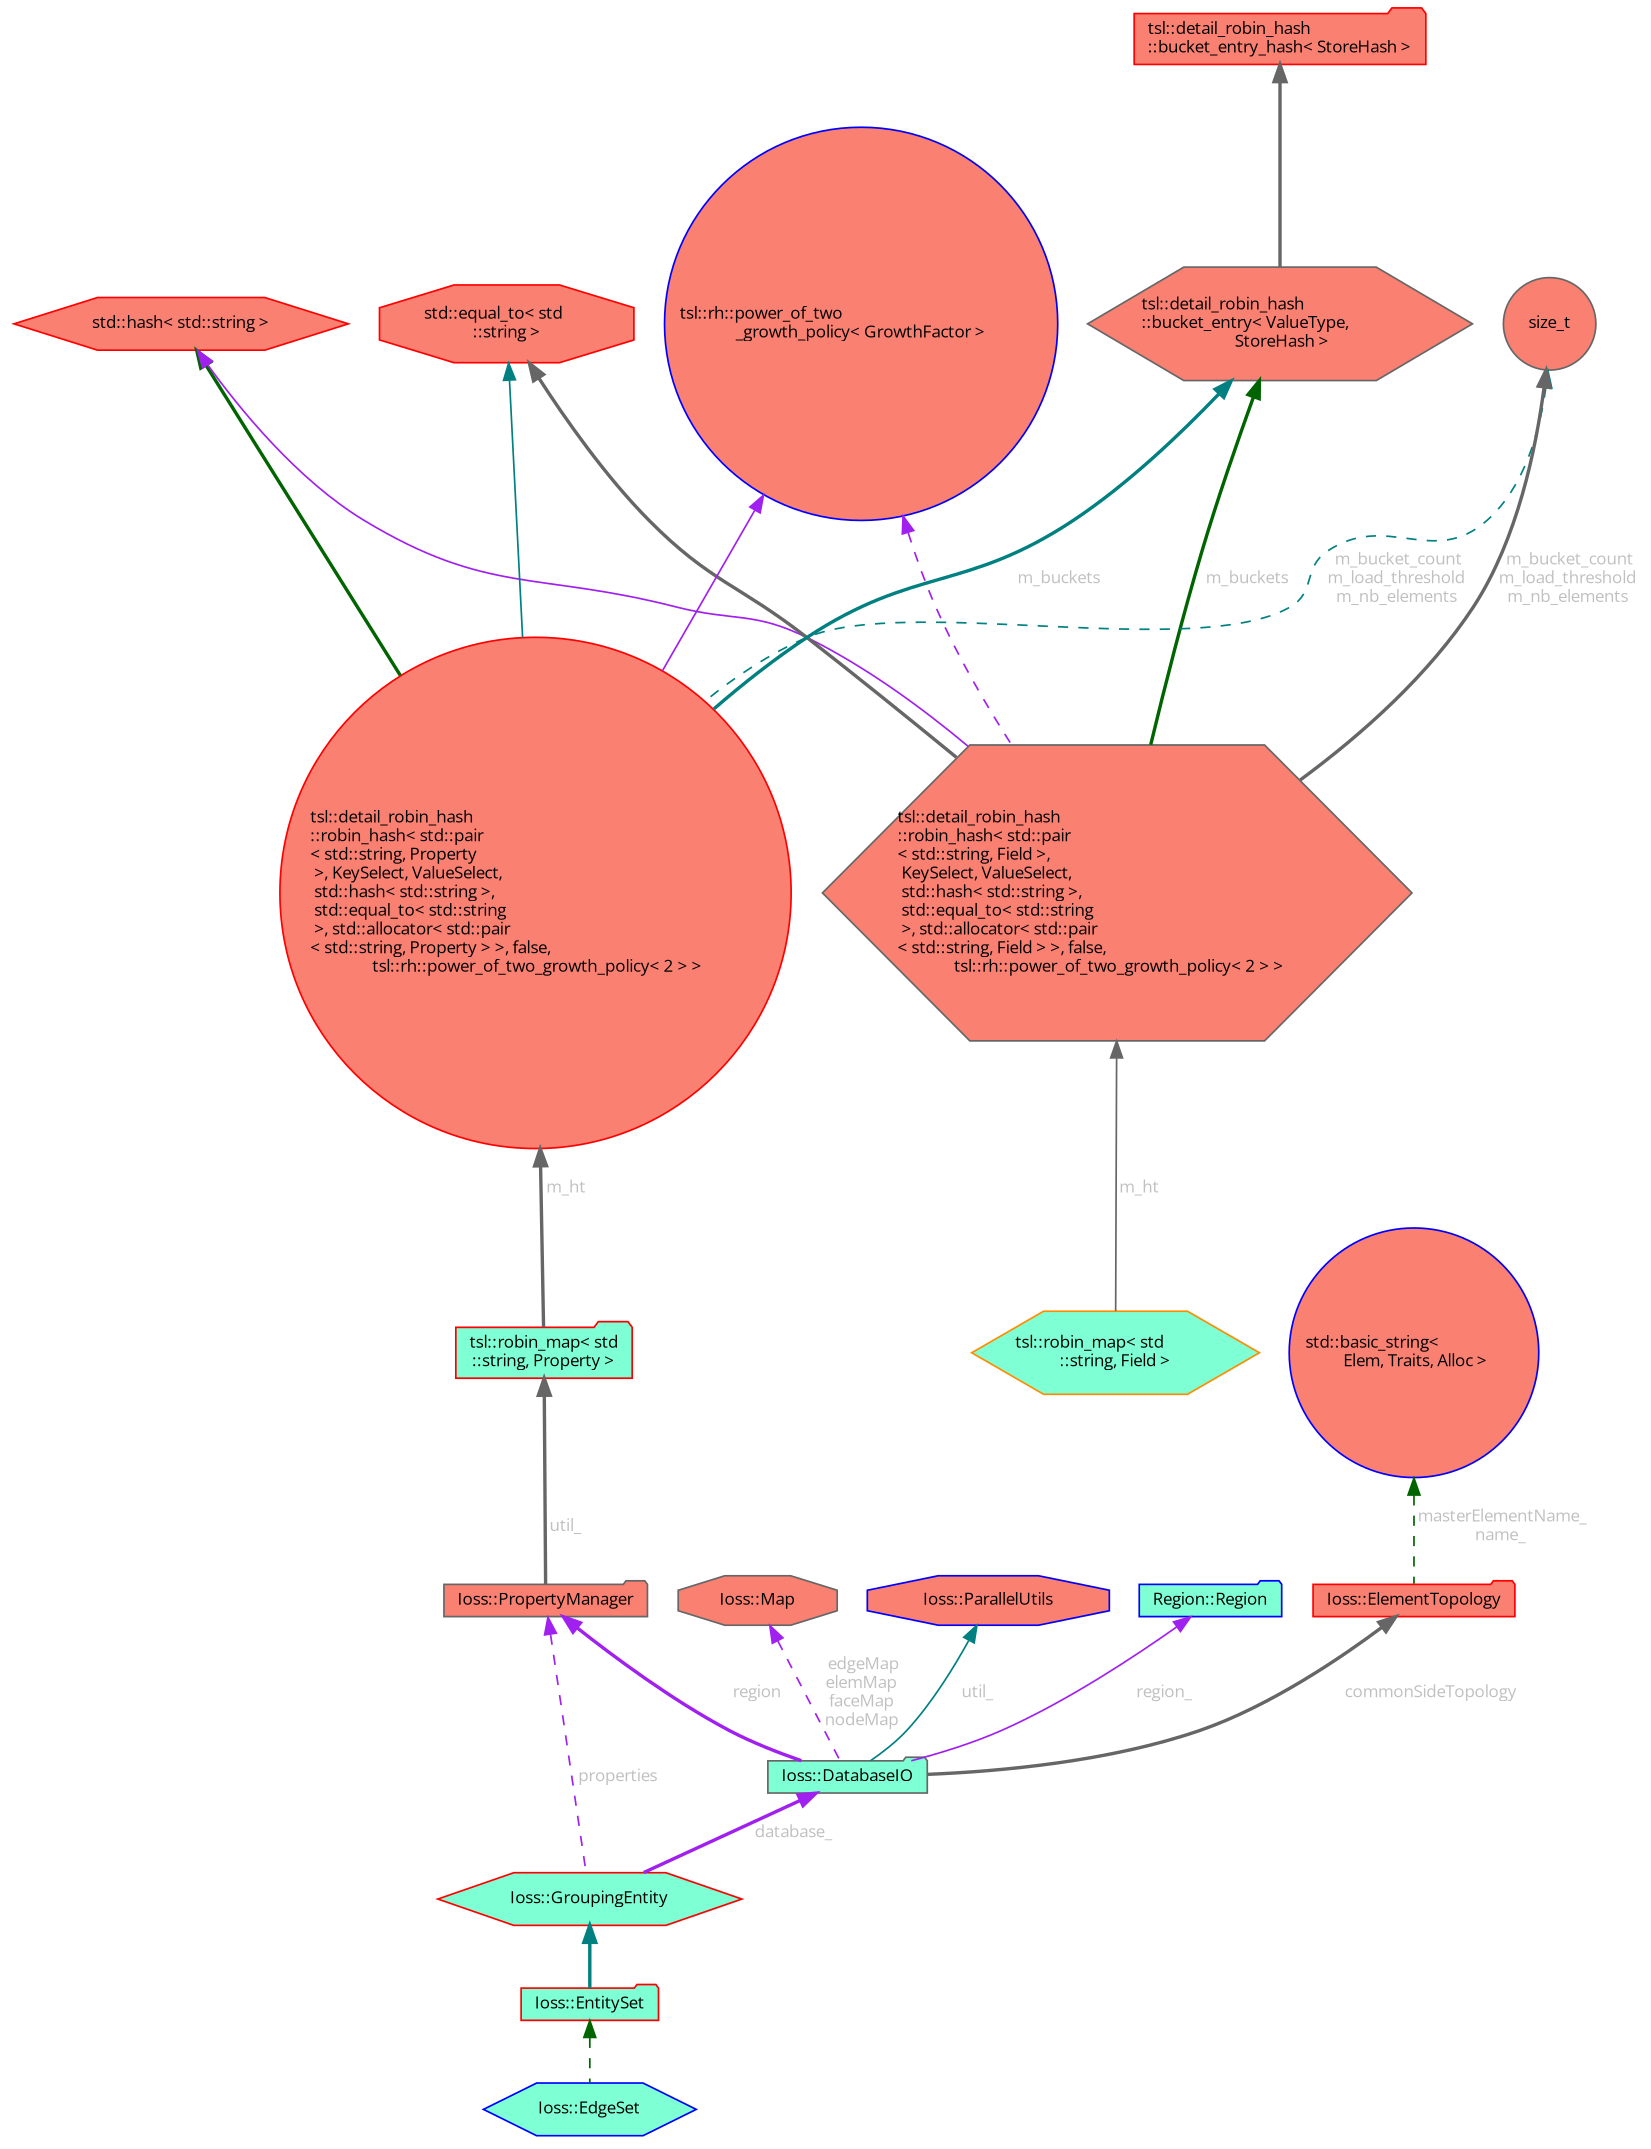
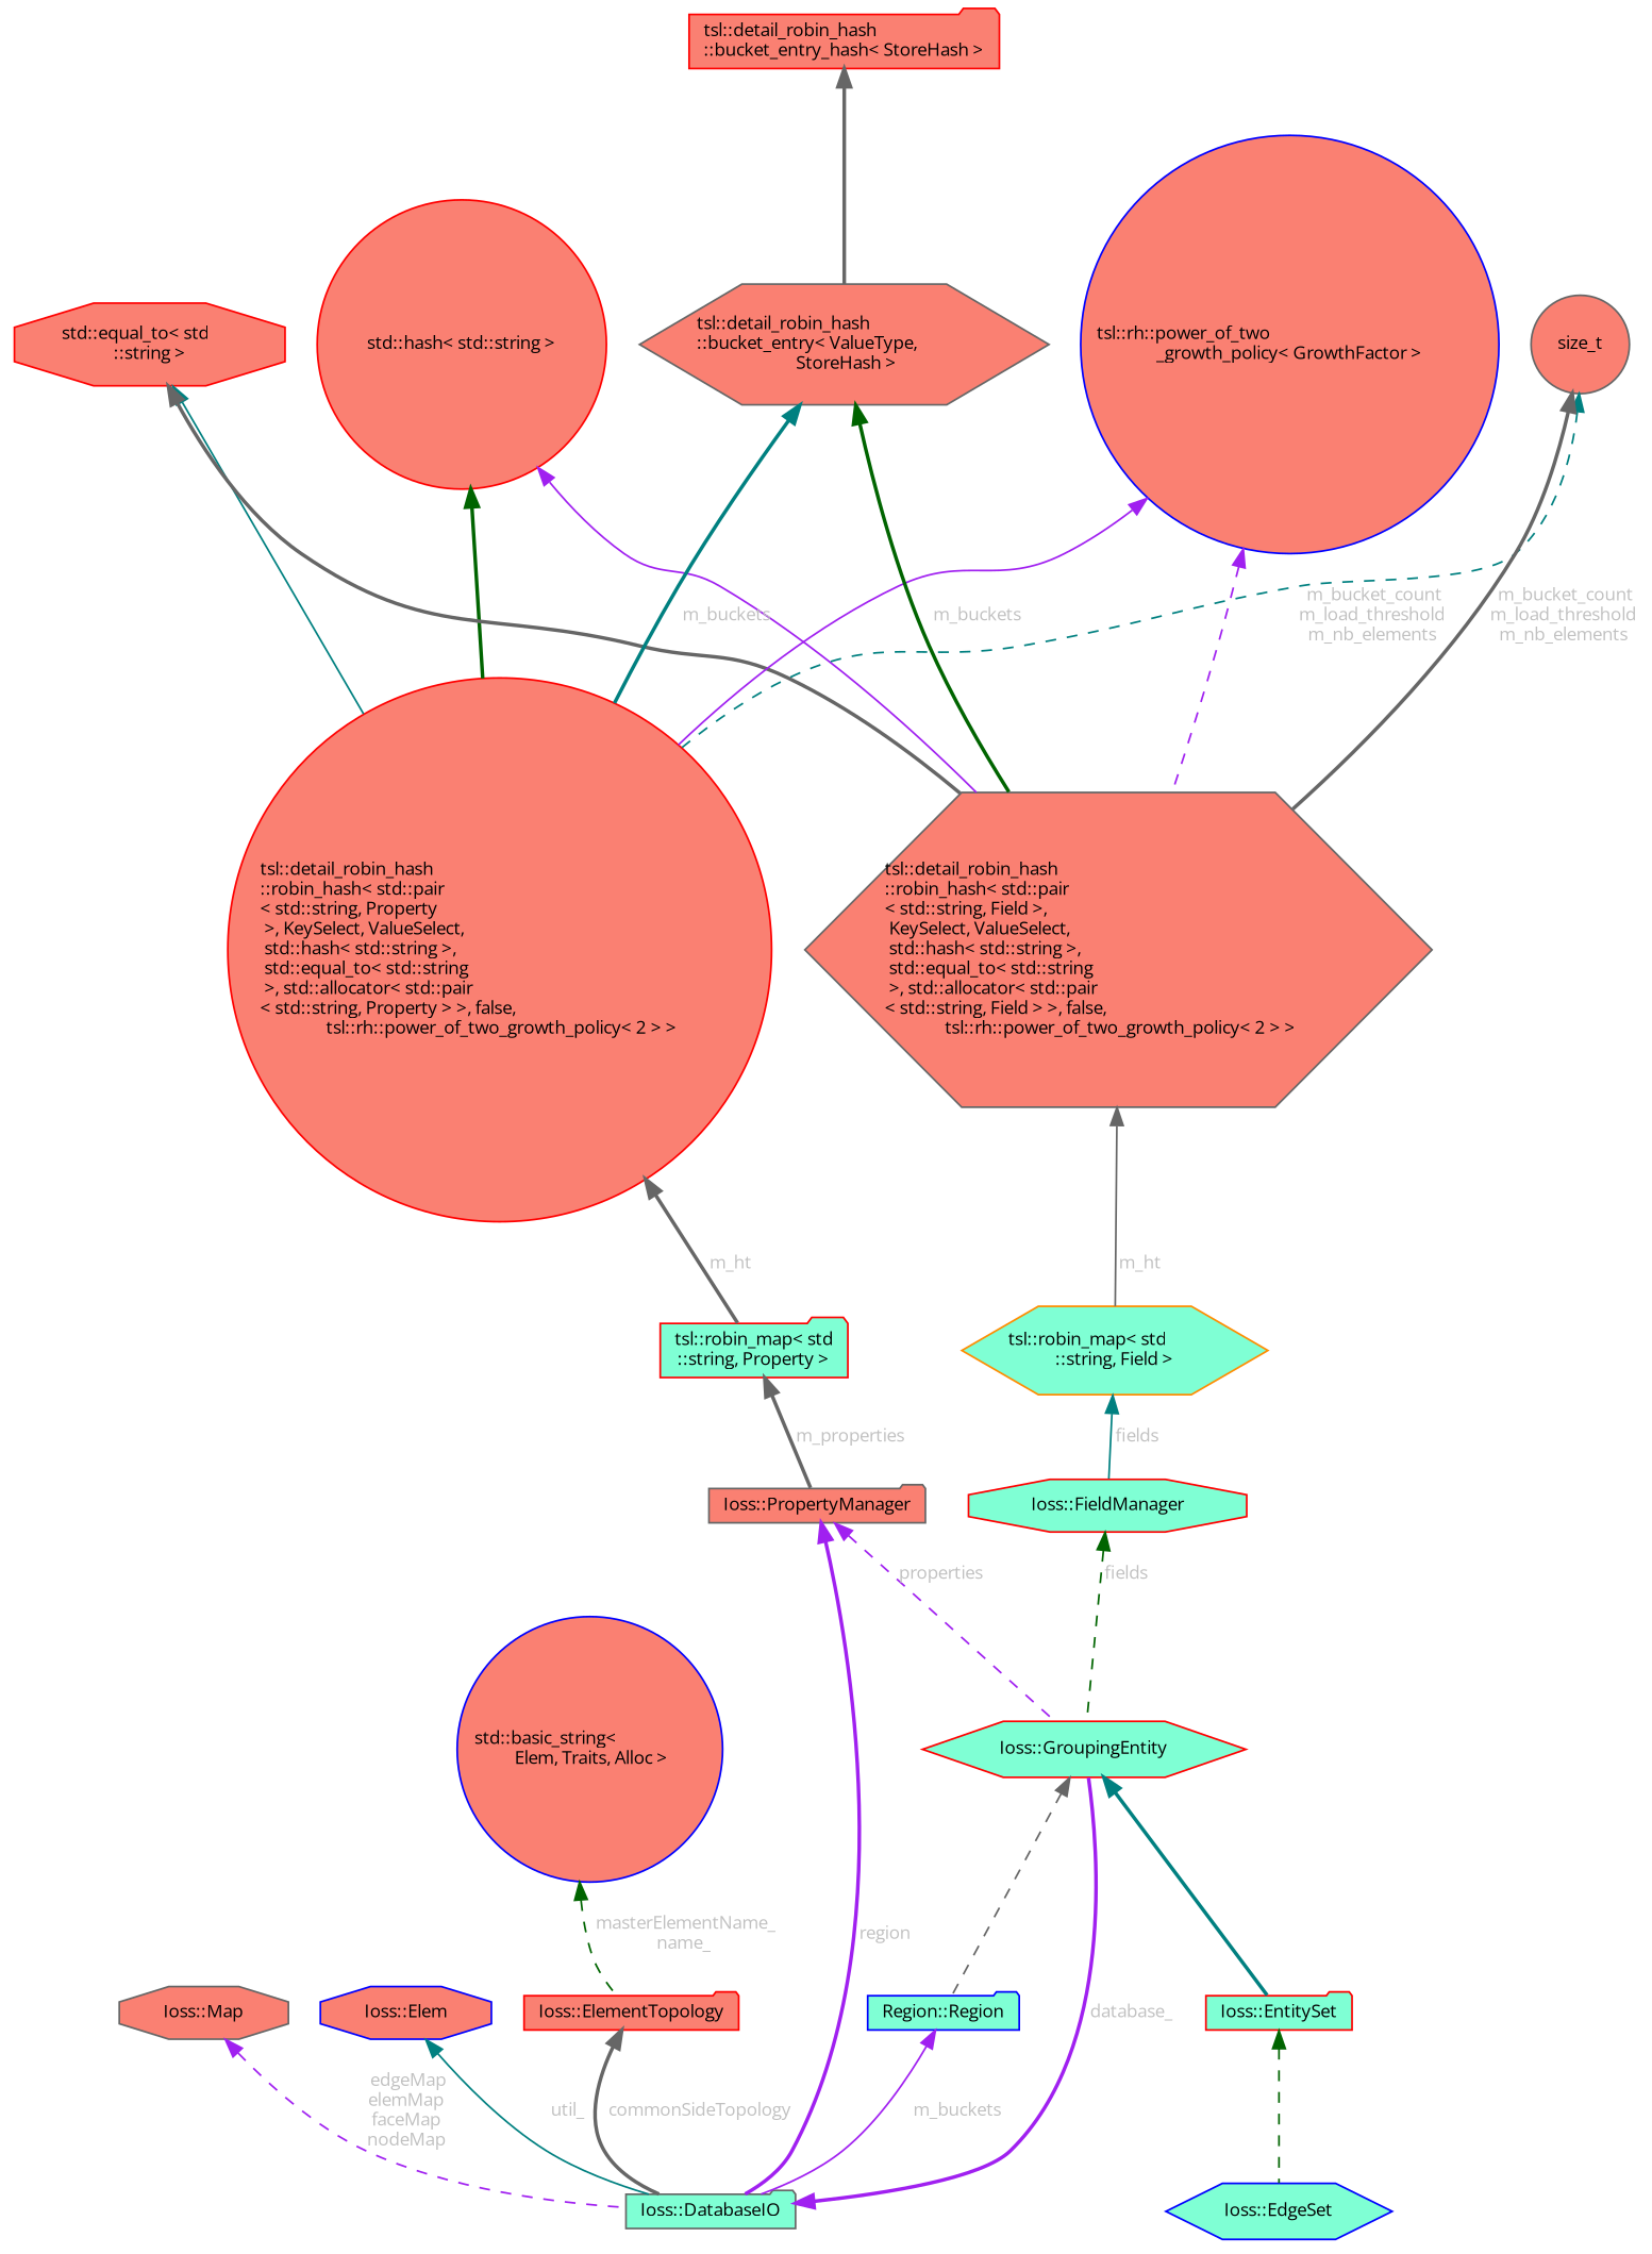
  digraph {
    fontname="Open Sans"
    rankdir=TB
    node [color=red fillcolor=salmon fontname="Open Sans" fontsize=10 shape=folder style=filled]
    edge [color=gray40 dir=back fontname="Open Sans" fontsize=10 labelfontname=Helvetica labelfontsize=10 style=bold fontcolor=grey]
    n1 [color=blue fillcolor=aquamarine fontcolor=black height=0.2 label="Ioss::EdgeSet" shape=hexagon width=0.4]
    n2 [fillcolor=aquamarine height=0.2 label="Ioss::EntitySet" width=0.4]
    n3 [fillcolor=aquamarine height=0.2 label="Ioss::GroupingEntity" shape=hexagon width=0.4]
    n4 [color=blue fillcolor=aquamarine height=0.2 label="Region::Region" width=0.4]
    n5 [color=gray40 fillcolor=aquamarine height=0.2 label="Ioss::DatabaseIO" width=0.4]
    n6 [color=gray40 height=0.2 label="Ioss::PropertyManager" width=0.4]
    n7 [fillcolor=aquamarine height=0.2 label="tsl::robin_map\< std\l::string, Property \>" width=0.4]
    n8 [height=0.2 label="tsl::detail_robin_hash\l::robin_hash\< std::pair\l\< std::string, Property\l \>, KeySelect, ValueSelect,\l std::hash\< std::string \>,\l std::equal_to\< std::string\l \>, std::allocator\< std::pair\l\< std::string, Property \> \>, false,\l tsl::rh::power_of_two_growth_policy\< 2 \> \>" shape=circle width=0.4]
-   n9 [height=0.2 label="std::hash\< std::string \>" shape=hexagon width=0.4]
+   n9 [height=0.2 label="std::hash\< std::string \>" shape=circle width=0.4]
    n10 [color=gray40 height=0.2 label="tsl::detail_robin_hash\l::robin_hash\< std::pair\l\< std::string, Field \>,\l KeySelect, ValueSelect,\l std::hash\< std::string \>,\l std::equal_to\< std::string\l \>, std::allocator\< std::pair\l\< std::string, Field \> \>, false,\l tsl::rh::power_of_two_growth_policy\< 2 \> \>" shape=hexagon width=0.4]
    n11 [color=darkorange fillcolor=aquamarine height=0.2 label="tsl::robin_map\< std\l::string, Field \>" shape=hexagon width=0.4]
    n12 [height=0.2 label="std::equal_to\< std\l::string \>" shape=octagon width=0.4]
    n13 [color=blue height=0.2 label="tsl::rh::power_of_two\l_growth_policy\< GrowthFactor \>" shape=circle width=0.4]
    n14 [color=gray40 height=0.2 label="tsl::detail_robin_hash\l::bucket_entry\< ValueType,\l StoreHash \>" shape=hexagon width=0.4]
    n15 [height=0.2 label="tsl::detail_robin_hash\l::bucket_entry_hash\< StoreHash \>" width=0.4]
    n16 [color=gray40 height=0.2 label=size_t shape=circle width=0.4]
+   n17 [fillcolor=aquamarine height=0.2 label="Ioss::FieldManager" shape=octagon width=0.4]
    n18 [height=0.2 label="Ioss::ElementTopology" width=0.4]
    n19 [color=blue height=0.2 label="std::basic_string\<\l Elem, Traits, Alloc \>" shape=circle width=0.4]
    n20 [color=gray40 height=0.2 label="Ioss::Map" shape=octagon width=0.4]
-   n21 [color=blue height=0.2 label="Ioss::ParallelUtils" shape=octagon width=0.4]
+   n21 [color=blue height=0.2 label="Ioss::Elem" shape=octagon width=0.4]
    n2 -> n1 [color=darkgreen style=dashed fontcolor=""]
    n3 -> n2 [color=teal fontcolor=""]
-   n4 -> n5 [color=purple label=" region_" style=solid]
+   n3 -> n4 [style=dashed fontcolor=""]
+   n4 -> n5 [color=purple label=" m_buckets" style=solid]
    n5 -> n3 [color=purple label=" database_"]
    n6 -> n3 [color=purple label=" properties" style=dashed]
    n6 -> n5 [color=purple label=" region"]
-   n7 -> n6 [label=" util_"]
+   n7 -> n6 [label=" m_properties"]
    n8 -> n7 [label=" m_ht"]
    n9 -> n8 [color=darkgreen fontcolor=""]
    n9 -> n10 [color=purple style=solid fontcolor=""]
    n10 -> n11 [label=" m_ht" style=solid]
+   n11 -> n17 [color=teal label=" fields" style=solid]
    n12 -> n8 [color=teal style=solid fontcolor=""]
    n12 -> n10 [fontcolor=""]
    n13 -> n8 [color=purple style=solid fontcolor=""]
    n13 -> n10 [color=purple style=dashed fontcolor=""]
    n14 -> n8 [color=teal label=" m_buckets"]
    n14 -> n10 [color=darkgreen label=" m_buckets"]
    n15 -> n14 [fontcolor=""]
    n16 -> n8 [color=teal label=" m_bucket_count\nm_load_threshold\nm_nb_elements" style=dashed]
    n16 -> n10 [label=" m_bucket_count\nm_load_threshold\nm_nb_elements"]
+   n17 -> n3 [color=darkgreen label=" fields" style=dashed]
    n18 -> n5 [label=" commonSideTopology"]
    n19 -> n18 [color=darkgreen label=" masterElementName_\nname_" style=dashed]
    n20 -> n5 [color=purple label=" edgeMap\nelemMap\nfaceMap\nnodeMap" style=dashed]
    n21 -> n5 [color=teal label=" util_" style=solid]
  }
